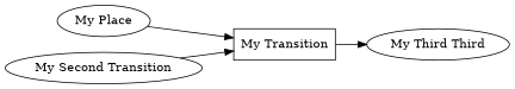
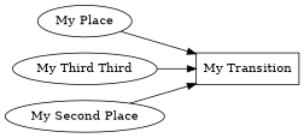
  digraph {
    rankdir=LR
    node [shape=oval]
    "My Transition" [shape=rectangle]
    "My Place"
    n3 [label="My Third Third"]
-   "My Second Place" [label="My Second Transition"]
-   "My Transition" -> n3
+   "My Second Place"
+   n3 -> "My Transition"
    "My Place" -> "My Transition"
    "My Second Place" -> "My Transition"
  }
